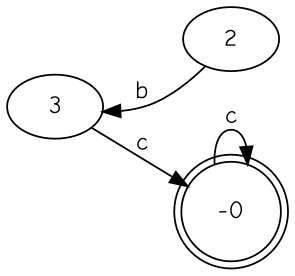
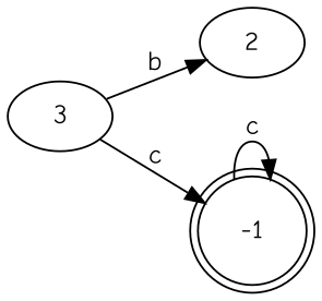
  digraph {
    fontname="Comic Neue"
    rankdir=LR
    node [fontname="Comic Neue"]
    edge [fontname="Comic Neue"]
-   -1 [shape=doublecircle label=-0]
+   -1 [shape=doublecircle]
    2
    3
    -1 -> -1 [label=c]
-   2 -> 3 [label=b]
+   3 -> 2 [label=b]
    3 -> -1 [label=c]
  }
